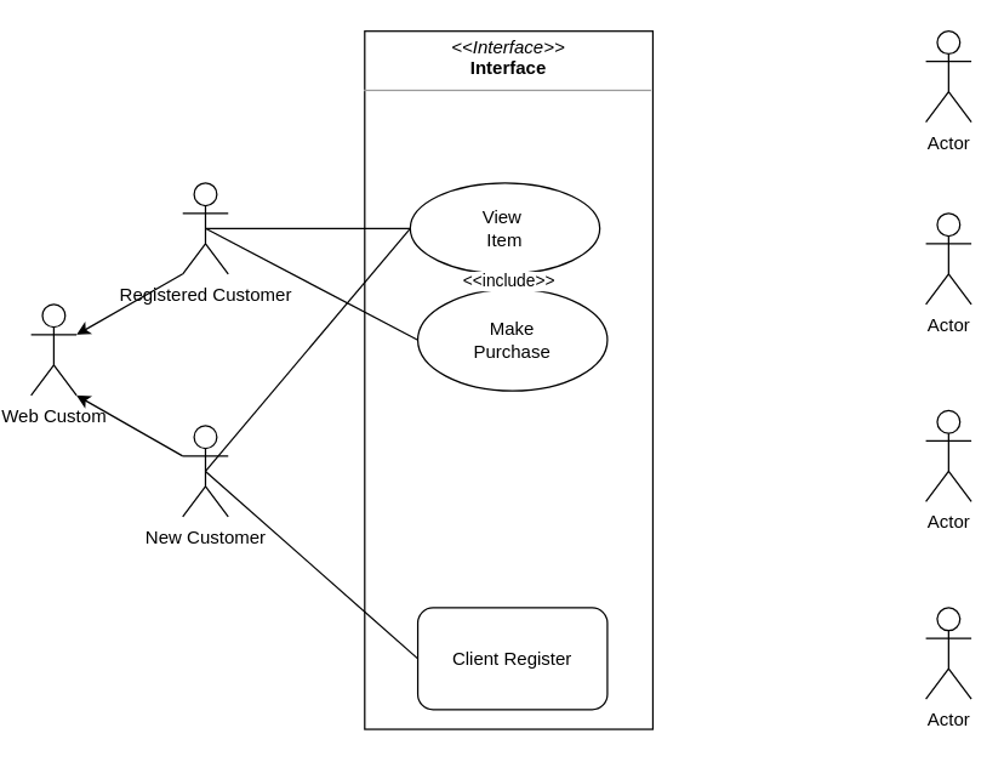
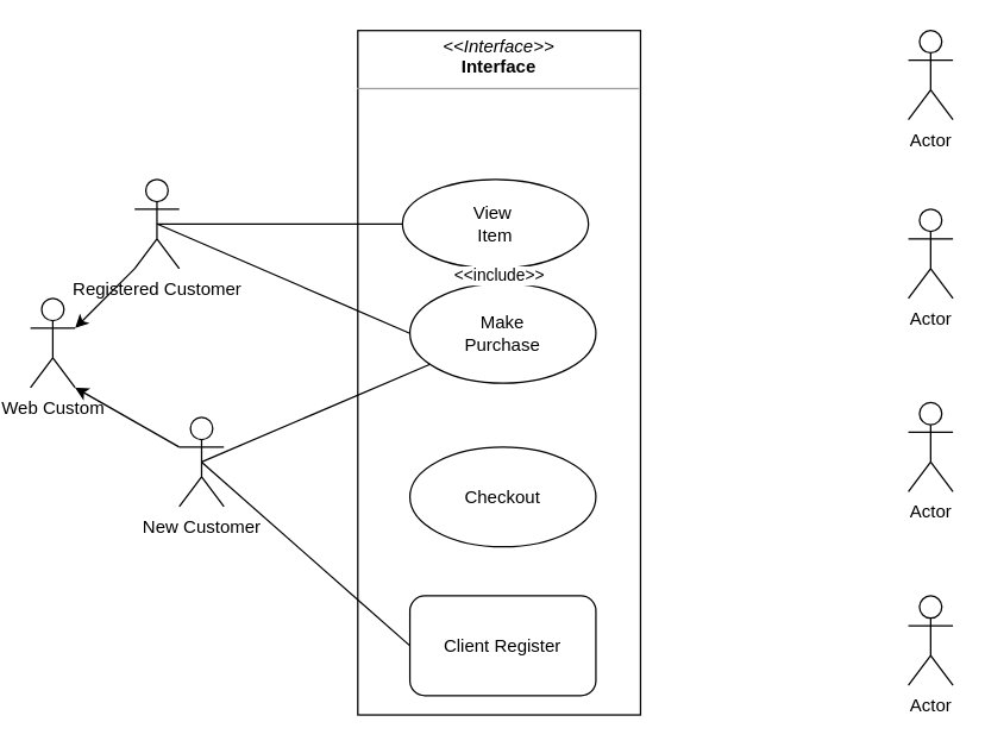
  <mxCell id="0" />
  <mxCell id="1" parent="0" />
- <mxCell id="2" value="Registered Customer" style="shape=umlActor;verticalLabelPosition=bottom;verticalAlign=top;html=1;outlineConnect=0;" vertex="1" parent="1"><mxGeometry x="120" y="120" width="30" height="60" as="geometry" /></mxCell>
+ <mxCell id="2" value="Registered Customer" style="shape=umlActor;verticalLabelPosition=bottom;verticalAlign=top;html=1;outlineConnect=0;" vertex="1" parent="1"><mxGeometry x="90" y="120" width="30" height="60" as="geometry" /></mxCell>
  <mxCell id="3" value="Web Custom" style="shape=umlActor;verticalLabelPosition=bottom;verticalAlign=top;html=1;outlineConnect=0;fillColor=rgb(255, 255, 255);strokeColor=rgb(0, 0, 0);fontColor=rgb(0, 0, 0);" vertex="1" parent="1"><mxGeometry x="20" y="200" width="30" height="60" as="geometry" /></mxCell>
  <mxCell id="4" value="New Customer" style="shape=umlActor;verticalLabelPosition=bottom;verticalAlign=top;html=1;outlineConnect=0;" vertex="1" parent="1"><mxGeometry x="120" y="280" width="30" height="60" as="geometry" /></mxCell>
  <mxCell id="5" value="" style="endArrow=classic;html=1;rounded=0;exitX=0;exitY=0.333;exitDx=0;exitDy=0;exitPerimeter=0;entryX=1;entryY=1;entryDx=0;entryDy=0;entryPerimeter=0;" edge="1" parent="1" source="4" target="3"><mxGeometry width="50" height="50" relative="1" as="geometry"><mxPoint x="170" y="250" as="sourcePoint" /><mxPoint x="50" y="240" as="targetPoint" /></mxGeometry></mxCell>
  <mxCell id="6" value="" style="endArrow=classic;html=1;rounded=0;exitX=0;exitY=1;exitDx=0;exitDy=0;exitPerimeter=0;" edge="1" parent="1" source="2"><mxGeometry width="50" height="50" relative="1" as="geometry"><mxPoint x="160" y="260" as="sourcePoint" /><mxPoint x="50" y="220" as="targetPoint" /></mxGeometry></mxCell>
  <mxCell id="7" value="&lt;p style=&quot;margin:0px;margin-top:4px;text-align:center;&quot;&gt;&lt;i&gt;&amp;lt;&amp;lt;Interface&amp;gt;&amp;gt;&lt;/i&gt;&lt;br&gt;&lt;b&gt;Interface&lt;/b&gt;&lt;/p&gt;&lt;hr size=&quot;1&quot;&gt;&lt;p style=&quot;margin:0px;margin-left:4px;&quot;&gt;&lt;br&gt;&lt;/p&gt;" style="verticalAlign=top;align=left;overflow=fill;fontSize=12;fontFamily=Helvetica;html=1;whiteSpace=wrap;" vertex="1" parent="1"><mxGeometry x="240" y="20" width="190" height="460" as="geometry" /></mxCell>
  <mxCell id="8" value="View&amp;nbsp;&lt;br&gt;Item" style="ellipse;whiteSpace=wrap;html=1;" vertex="1" parent="1"><mxGeometry x="270" y="120" width="125" height="60" as="geometry" /></mxCell>
  <mxCell id="9" value="Make&lt;br&gt;Purchase" style="ellipse;whiteSpace=wrap;html=1;" vertex="1" parent="1"><mxGeometry x="275" y="190" width="125" height="67" as="geometry" /></mxCell>
+ <mxCell id="10" value="Checkout" style="ellipse;whiteSpace=wrap;html=1;" vertex="1" parent="1"><mxGeometry x="275" y="300" width="125" height="67" as="geometry" /></mxCell>
  <mxCell id="11" value="Client Register" style="whiteSpace=wrap;html=1;rounded=1;" vertex="1" parent="1"><mxGeometry x="275" y="400" width="125" height="67" as="geometry" /></mxCell>
  <mxCell id="12" value="" style="endArrow=none;html=1;rounded=0;entryX=0;entryY=0.5;entryDx=0;entryDy=0;exitX=0.5;exitY=0.5;exitDx=0;exitDy=0;exitPerimeter=0;" edge="1" parent="1" source="4" target="11"><mxGeometry width="50" height="50" relative="1" as="geometry"><mxPoint x="220" y="360" as="sourcePoint" /><mxPoint x="270" y="310" as="targetPoint" /></mxGeometry></mxCell>
- <mxCell id="13" value="" style="endArrow=none;html=1;rounded=0;exitX=0.5;exitY=0.5;exitDx=0;exitDy=0;exitPerimeter=0;entryX=0;entryY=0.5;entryDx=0;entryDy=0;" edge="1" parent="1" source="4" target="8"><mxGeometry width="50" height="50" relative="1" as="geometry"><mxPoint x="220" y="360" as="sourcePoint" /><mxPoint x="270" y="310" as="targetPoint" /></mxGeometry></mxCell>
+ <mxCell id="13" value="" style="endArrow=none;html=1;rounded=0;exitX=0.5;exitY=0.5;exitDx=0;exitDy=0;exitPerimeter=0;" edge="1" parent="1" source="4" target="9"><mxGeometry width="50" height="50" relative="1" as="geometry"><mxPoint x="220" y="360" as="sourcePoint" /><mxPoint x="270" y="310" as="targetPoint" /></mxGeometry></mxCell>
  <mxCell id="14" value="" style="endArrow=none;html=1;rounded=0;exitX=0.5;exitY=0.5;exitDx=0;exitDy=0;exitPerimeter=0;entryX=0;entryY=0.5;entryDx=0;entryDy=0;" edge="1" parent="1" source="2" target="8"><mxGeometry width="50" height="50" relative="1" as="geometry"><mxPoint x="220" y="360" as="sourcePoint" /><mxPoint x="270" y="310" as="targetPoint" /></mxGeometry></mxCell>
  <mxCell id="15" value="" style="endArrow=none;html=1;rounded=0;exitX=0.5;exitY=0.5;exitDx=0;exitDy=0;exitPerimeter=0;entryX=0;entryY=0.5;entryDx=0;entryDy=0;" edge="1" parent="1" source="2" target="9"><mxGeometry width="50" height="50" relative="1" as="geometry"><mxPoint x="145" y="160" as="sourcePoint" /><mxPoint x="285" y="120" as="targetPoint" /></mxGeometry></mxCell>
  <mxCell id="16" value="" style="endArrow=classic;html=1;rounded=0;entryX=0.5;entryY=1;entryDx=0;entryDy=0;exitX=0.5;exitY=0;exitDx=0;exitDy=0;" edge="1" parent="1" source="9" target="8"><mxGeometry relative="1" as="geometry"><mxPoint x="300" y="320" as="sourcePoint" /><mxPoint x="400" y="320" as="targetPoint" /></mxGeometry></mxCell>
  <mxCell id="17" value="&amp;lt;&amp;lt;include&amp;gt;&amp;gt;" style="edgeLabel;resizable=0;html=1;align=center;verticalAlign=middle;" connectable="0" vertex="1" parent="16"><mxGeometry relative="1" as="geometry" /></mxCell>
  <mxCell id="18" value="Actor" style="shape=umlActor;verticalLabelPosition=bottom;verticalAlign=top;html=1;outlineConnect=0;" vertex="1" parent="1"><mxGeometry x="610" y="20" width="30" height="60" as="geometry" /></mxCell>
  <mxCell id="19" value="Actor" style="shape=umlActor;verticalLabelPosition=bottom;verticalAlign=top;html=1;outlineConnect=0;" vertex="1" parent="1"><mxGeometry x="610" y="270" width="30" height="60" as="geometry" /></mxCell>
  <mxCell id="20" value="Actor" style="shape=umlActor;verticalLabelPosition=bottom;verticalAlign=top;html=1;outlineConnect=0;" vertex="1" parent="1"><mxGeometry x="610" y="140" width="30" height="60" as="geometry" /></mxCell>
  <mxCell id="21" value="Actor" style="shape=umlActor;verticalLabelPosition=bottom;verticalAlign=top;html=1;outlineConnect=0;" vertex="1" parent="1"><mxGeometry x="610" y="400" width="30" height="60" as="geometry" /></mxCell>
